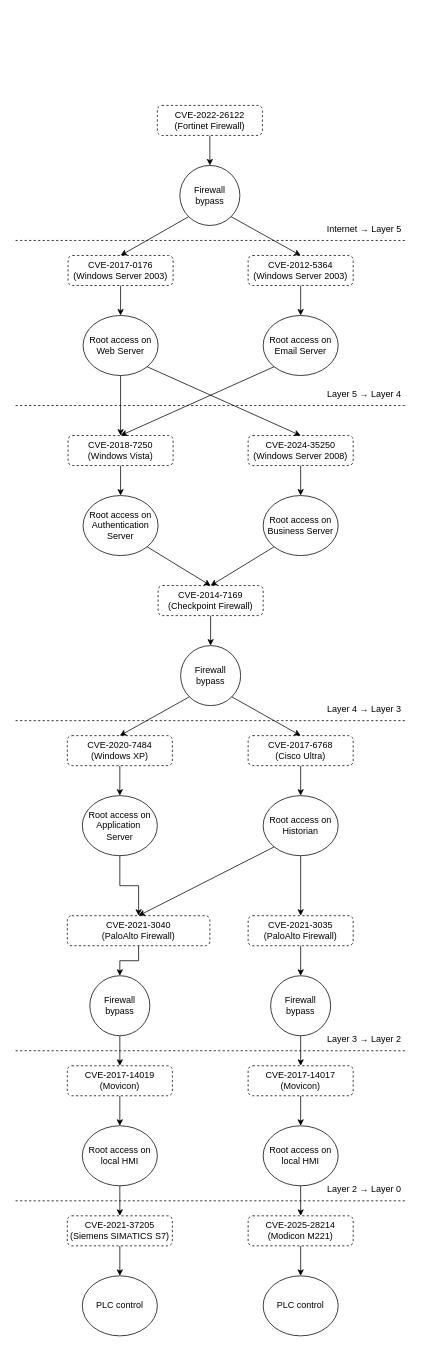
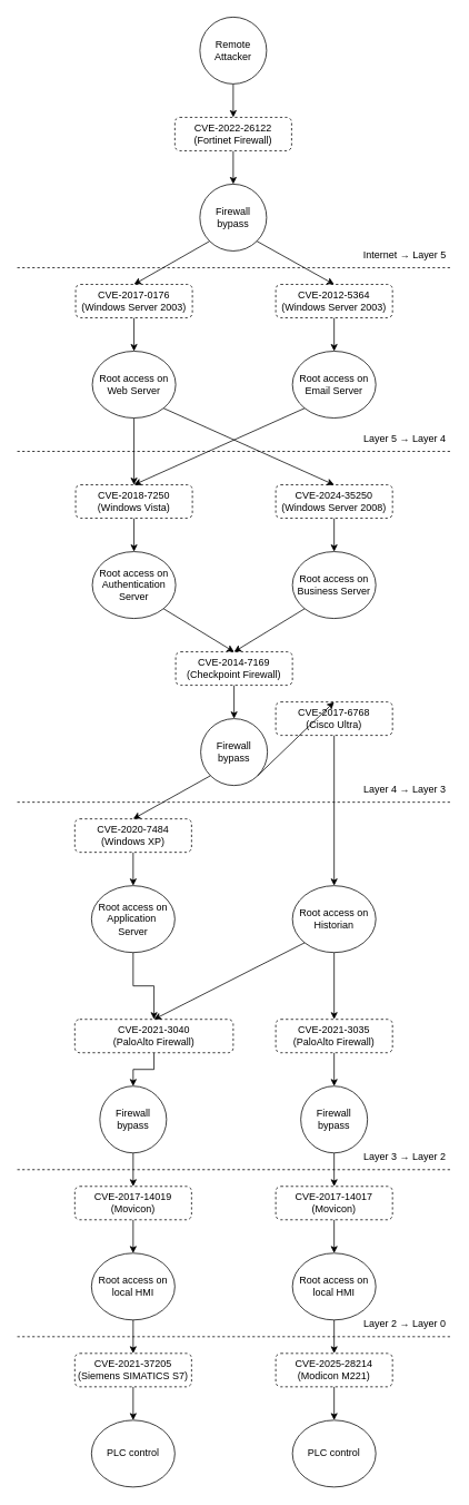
  <mxCell id="0" />
  <mxCell id="1" parent="0" />
+ <mxCell id="2" style="edgeStyle=orthogonalEdgeStyle;rounded=0;orthogonalLoop=1;jettySize=auto;html=1;exitX=0.5;exitY=1;exitDx=0;exitDy=0;entryX=0.5;entryY=0;entryDx=0;entryDy=0;" edge="1" parent="1" source="3" target="5"><mxGeometry relative="1" as="geometry" /></mxCell>
+ <mxCell id="3" value="Remote Attacker" style="ellipse;whiteSpace=wrap;html=1;" vertex="1" parent="1"><mxGeometry x="239" y="20" width="80" height="80" as="geometry" /></mxCell>
  <mxCell id="4" value="" style="edgeStyle=orthogonalEdgeStyle;rounded=0;orthogonalLoop=1;jettySize=auto;html=1;" edge="1" parent="1" source="5" target="22"><mxGeometry relative="1" as="geometry" /></mxCell>
  <mxCell id="5" value="CVE-2022-26122&lt;div&gt;(Fortinet Firewall)&lt;/div&gt;" style="rounded=1;whiteSpace=wrap;html=1;dashed=1;" vertex="1" parent="1"><mxGeometry x="209" y="140" width="140" height="40" as="geometry" /></mxCell>
  <mxCell id="6" value="Firewall bypass" style="ellipse;whiteSpace=wrap;html=1;" vertex="1" parent="1"><mxGeometry x="240" y="860" width="80" height="80" as="geometry" /></mxCell>
  <mxCell id="7" style="edgeStyle=orthogonalEdgeStyle;rounded=0;orthogonalLoop=1;jettySize=auto;html=1;exitX=0.5;exitY=1;exitDx=0;exitDy=0;entryX=0.5;entryY=0;entryDx=0;entryDy=0;" edge="1" parent="1" source="8" target="12"><mxGeometry relative="1" as="geometry" /></mxCell>
  <mxCell id="8" value="CVE-2017-0176&lt;div&gt;(Windows Server 2003)&lt;/div&gt;" style="rounded=1;whiteSpace=wrap;html=1;dashed=1;" vertex="1" parent="1"><mxGeometry x="90" y="340" width="140" height="40" as="geometry" /></mxCell>
  <mxCell id="9" value="" style="edgeStyle=orthogonalEdgeStyle;rounded=0;orthogonalLoop=1;jettySize=auto;html=1;" edge="1" parent="1" source="10" target="13"><mxGeometry relative="1" as="geometry" /></mxCell>
  <mxCell id="10" value="CVE-2012-5364&lt;div&gt;(Windows Server 2003)&lt;/div&gt;" style="rounded=1;whiteSpace=wrap;html=1;dashed=1;" vertex="1" parent="1"><mxGeometry x="330" y="340" width="140" height="40" as="geometry" /></mxCell>
  <mxCell id="11" value="" style="edgeStyle=orthogonalEdgeStyle;rounded=0;orthogonalLoop=1;jettySize=auto;html=1;" edge="1" parent="1" source="12" target="15"><mxGeometry relative="1" as="geometry" /></mxCell>
  <mxCell id="12" value="Root access on Web Server" style="ellipse;whiteSpace=wrap;html=1;" vertex="1" parent="1"><mxGeometry x="110" y="420" width="100" height="80" as="geometry" /></mxCell>
  <mxCell id="13" value="Root access on Email Server" style="ellipse;whiteSpace=wrap;html=1;" vertex="1" parent="1"><mxGeometry x="350" y="420" width="100" height="80" as="geometry" /></mxCell>
  <mxCell id="14" value="" style="edgeStyle=orthogonalEdgeStyle;rounded=0;orthogonalLoop=1;jettySize=auto;html=1;" edge="1" parent="1" source="15" target="18"><mxGeometry relative="1" as="geometry" /></mxCell>
  <mxCell id="15" value="CVE-2018-7250&lt;div&gt;(Windows Vista)&lt;/div&gt;" style="rounded=1;whiteSpace=wrap;html=1;dashed=1;" vertex="1" parent="1"><mxGeometry x="90" y="580" width="140" height="40" as="geometry" /></mxCell>
  <mxCell id="16" value="" style="edgeStyle=orthogonalEdgeStyle;rounded=0;orthogonalLoop=1;jettySize=auto;html=1;" edge="1" parent="1" source="17" target="19"><mxGeometry relative="1" as="geometry" /></mxCell>
  <mxCell id="17" value="CVE-2024-35250&lt;div&gt;(Windows Server 2008)&lt;/div&gt;" style="rounded=1;whiteSpace=wrap;html=1;dashed=1;" vertex="1" parent="1"><mxGeometry x="330" y="580" width="140" height="40" as="geometry" /></mxCell>
  <mxCell id="18" value="Root access on Authentication Server" style="ellipse;whiteSpace=wrap;html=1;" vertex="1" parent="1"><mxGeometry x="110" y="660" width="100" height="80" as="geometry" /></mxCell>
  <mxCell id="19" value="Root access on Business Server" style="ellipse;whiteSpace=wrap;html=1;" vertex="1" parent="1"><mxGeometry x="350" y="660" width="100" height="80" as="geometry" /></mxCell>
  <mxCell id="20" value="" style="edgeStyle=orthogonalEdgeStyle;rounded=0;orthogonalLoop=1;jettySize=auto;html=1;" edge="1" parent="1" source="21" target="6"><mxGeometry relative="1" as="geometry" /></mxCell>
  <mxCell id="21" value="CVE-2014-7169&lt;div&gt;(Checkpoint Firewall)&lt;/div&gt;" style="rounded=1;whiteSpace=wrap;html=1;dashed=1;" vertex="1" parent="1"><mxGeometry x="210" y="780" width="140" height="40" as="geometry" /></mxCell>
  <mxCell id="22" value="Firewall bypass" style="ellipse;whiteSpace=wrap;html=1;" vertex="1" parent="1"><mxGeometry x="239" y="220" width="80" height="80" as="geometry" /></mxCell>
  <mxCell id="23" value="" style="edgeStyle=orthogonalEdgeStyle;rounded=0;orthogonalLoop=1;jettySize=auto;html=1;" edge="1" parent="1" source="24" target="28"><mxGeometry relative="1" as="geometry" /></mxCell>
  <mxCell id="24" value="CVE-2020-7484&lt;div&gt;(Windows XP)&lt;/div&gt;" style="rounded=1;whiteSpace=wrap;html=1;dashed=1;" vertex="1" parent="1"><mxGeometry x="89" y="980" width="140" height="40" as="geometry" /></mxCell>
  <mxCell id="25" value="" style="edgeStyle=orthogonalEdgeStyle;rounded=0;orthogonalLoop=1;jettySize=auto;html=1;" edge="1" parent="1" source="26" target="30"><mxGeometry relative="1" as="geometry" /></mxCell>
- <mxCell id="26" value="CVE-2017-6768&lt;div&gt;(Cisco Ultra)&lt;/div&gt;" style="rounded=1;whiteSpace=wrap;html=1;dashed=1;" vertex="1" parent="1"><mxGeometry x="330" y="980" width="140" height="40" as="geometry" /></mxCell>
+ <mxCell id="26" value="CVE-2017-6768&lt;div&gt;(Cisco Ultra)&lt;/div&gt;" style="rounded=1;whiteSpace=wrap;html=1;dashed=1;" vertex="1" parent="1"><mxGeometry x="330" y="840" width="140" height="40" as="geometry" /></mxCell>
  <mxCell id="27" value="" style="edgeStyle=orthogonalEdgeStyle;rounded=0;orthogonalLoop=1;jettySize=auto;html=1;" edge="1" parent="1" source="28" target="32"><mxGeometry relative="1" as="geometry" /></mxCell>
  <mxCell id="28" value="Root access on Application&amp;nbsp;&lt;div&gt;Server&lt;/div&gt;" style="ellipse;whiteSpace=wrap;html=1;" vertex="1" parent="1"><mxGeometry x="109" y="1060" width="100" height="80" as="geometry" /></mxCell>
  <mxCell id="29" value="" style="edgeStyle=orthogonalEdgeStyle;rounded=0;orthogonalLoop=1;jettySize=auto;html=1;" edge="1" parent="1" source="30" target="34"><mxGeometry relative="1" as="geometry" /></mxCell>
  <mxCell id="30" value="Root access on Historian" style="ellipse;whiteSpace=wrap;html=1;" vertex="1" parent="1"><mxGeometry x="350" y="1060" width="100" height="80" as="geometry" /></mxCell>
  <mxCell id="31" value="" style="edgeStyle=orthogonalEdgeStyle;rounded=0;orthogonalLoop=1;jettySize=auto;html=1;" edge="1" parent="1" source="32" target="36"><mxGeometry relative="1" as="geometry" /></mxCell>
  <mxCell id="32" value="CVE-2021-3040&lt;div&gt;(PaloAlto Firewall)&lt;/div&gt;" style="rounded=1;whiteSpace=wrap;html=1;dashed=1;" vertex="1" parent="1"><mxGeometry x="89" y="1220" width="190" height="40" as="geometry" /></mxCell>
  <mxCell id="33" value="" style="edgeStyle=orthogonalEdgeStyle;rounded=0;orthogonalLoop=1;jettySize=auto;html=1;" edge="1" parent="1" source="34" target="38"><mxGeometry relative="1" as="geometry" /></mxCell>
  <mxCell id="34" value="CVE-2021-3035&lt;div&gt;(PaloAlto Firewall)&lt;/div&gt;" style="rounded=1;whiteSpace=wrap;html=1;dashed=1;" vertex="1" parent="1"><mxGeometry x="330" y="1220" width="140" height="40" as="geometry" /></mxCell>
  <mxCell id="35" value="" style="edgeStyle=orthogonalEdgeStyle;rounded=0;orthogonalLoop=1;jettySize=auto;html=1;" edge="1" parent="1" source="36" target="48"><mxGeometry relative="1" as="geometry" /></mxCell>
  <mxCell id="36" value="Firewall bypass" style="ellipse;whiteSpace=wrap;html=1;" vertex="1" parent="1"><mxGeometry x="119" y="1300" width="80" height="80" as="geometry" /></mxCell>
  <mxCell id="37" value="" style="edgeStyle=orthogonalEdgeStyle;rounded=0;orthogonalLoop=1;jettySize=auto;html=1;" edge="1" parent="1" source="38" target="42"><mxGeometry relative="1" as="geometry" /></mxCell>
  <mxCell id="38" value="Firewall bypass" style="ellipse;whiteSpace=wrap;html=1;" vertex="1" parent="1"><mxGeometry x="360" y="1300" width="80" height="80" as="geometry" /></mxCell>
  <mxCell id="39" value="" style="edgeStyle=orthogonalEdgeStyle;rounded=0;orthogonalLoop=1;jettySize=auto;html=1;" edge="1" parent="1" source="40" target="51"><mxGeometry relative="1" as="geometry" /></mxCell>
  <mxCell id="40" value="CVE-2021-37205&lt;div&gt;(Siemens SIMATICS S7)&lt;/div&gt;" style="rounded=1;whiteSpace=wrap;html=1;dashed=1;" vertex="1" parent="1"><mxGeometry x="89" y="1620" width="140" height="40" as="geometry" /></mxCell>
  <mxCell id="41" value="" style="edgeStyle=orthogonalEdgeStyle;rounded=0;orthogonalLoop=1;jettySize=auto;html=1;" edge="1" parent="1" source="42" target="46"><mxGeometry relative="1" as="geometry" /></mxCell>
  <mxCell id="42" value="CVE-2017-14017&lt;div&gt;(Movicon)&lt;/div&gt;" style="rounded=1;whiteSpace=wrap;html=1;dashed=1;" vertex="1" parent="1"><mxGeometry x="330" y="1420" width="140" height="40" as="geometry" /></mxCell>
  <mxCell id="43" value="" style="edgeStyle=orthogonalEdgeStyle;rounded=0;orthogonalLoop=1;jettySize=auto;html=1;" edge="1" parent="1" source="44" target="40"><mxGeometry relative="1" as="geometry" /></mxCell>
  <mxCell id="44" value="Root access on local HMI" style="ellipse;whiteSpace=wrap;html=1;" vertex="1" parent="1"><mxGeometry x="109" y="1500" width="100" height="80" as="geometry" /></mxCell>
  <mxCell id="45" value="" style="edgeStyle=orthogonalEdgeStyle;rounded=0;orthogonalLoop=1;jettySize=auto;html=1;" edge="1" parent="1" source="46" target="50"><mxGeometry relative="1" as="geometry" /></mxCell>
  <mxCell id="46" value="Root access on local HMI" style="ellipse;whiteSpace=wrap;html=1;" vertex="1" parent="1"><mxGeometry x="350" y="1500" width="100" height="80" as="geometry" /></mxCell>
  <mxCell id="47" value="" style="edgeStyle=orthogonalEdgeStyle;rounded=0;orthogonalLoop=1;jettySize=auto;html=1;" edge="1" parent="1" source="48" target="44"><mxGeometry relative="1" as="geometry" /></mxCell>
  <mxCell id="48" value="CVE-2017-14019&lt;div&gt;(Movicon)&lt;/div&gt;" style="rounded=1;whiteSpace=wrap;html=1;dashed=1;" vertex="1" parent="1"><mxGeometry x="89" y="1420" width="140" height="40" as="geometry" /></mxCell>
  <mxCell id="49" value="" style="edgeStyle=orthogonalEdgeStyle;rounded=0;orthogonalLoop=1;jettySize=auto;html=1;" edge="1" parent="1" source="50" target="52"><mxGeometry relative="1" as="geometry" /></mxCell>
  <mxCell id="50" value="CVE-2025-28214&lt;div&gt;(Modicon M221)&lt;/div&gt;" style="rounded=1;whiteSpace=wrap;html=1;dashed=1;" vertex="1" parent="1"><mxGeometry x="330" y="1620" width="140" height="40" as="geometry" /></mxCell>
  <mxCell id="51" value="PLC control" style="ellipse;whiteSpace=wrap;html=1;" vertex="1" parent="1"><mxGeometry x="109" y="1700" width="100" height="80" as="geometry" /></mxCell>
  <mxCell id="52" value="PLC control" style="ellipse;whiteSpace=wrap;html=1;" vertex="1" parent="1"><mxGeometry x="350" y="1700" width="100" height="80" as="geometry" /></mxCell>
  <mxCell id="53" value="" style="endArrow=classic;html=1;rounded=0;exitX=1;exitY=1;exitDx=0;exitDy=0;entryX=0.5;entryY=0;entryDx=0;entryDy=0;" edge="1" parent="1" source="12" target="17"><mxGeometry width="50" height="50" relative="1" as="geometry"><mxPoint x="160" y="550" as="sourcePoint" /><mxPoint x="210" y="500" as="targetPoint" /></mxGeometry></mxCell>
  <mxCell id="54" value="" style="endArrow=classic;html=1;rounded=0;exitX=0;exitY=1;exitDx=0;exitDy=0;entryX=0.5;entryY=0;entryDx=0;entryDy=0;" edge="1" parent="1" source="13" target="15"><mxGeometry width="50" height="50" relative="1" as="geometry"><mxPoint x="160" y="550" as="sourcePoint" /><mxPoint x="210" y="500" as="targetPoint" /></mxGeometry></mxCell>
  <mxCell id="55" value="" style="endArrow=classic;html=1;rounded=0;exitX=1;exitY=1;exitDx=0;exitDy=0;entryX=0.5;entryY=0;entryDx=0;entryDy=0;" edge="1" parent="1" source="18" target="21"><mxGeometry width="50" height="50" relative="1" as="geometry"><mxPoint x="230" y="830" as="sourcePoint" /><mxPoint x="280" y="780" as="targetPoint" /></mxGeometry></mxCell>
  <mxCell id="56" value="" style="endArrow=classic;html=1;rounded=0;exitX=0;exitY=1;exitDx=0;exitDy=0;entryX=0.5;entryY=0;entryDx=0;entryDy=0;" edge="1" parent="1" source="19" target="21"><mxGeometry width="50" height="50" relative="1" as="geometry"><mxPoint x="230" y="830" as="sourcePoint" /><mxPoint x="280" y="780" as="targetPoint" /></mxGeometry></mxCell>
  <mxCell id="57" value="" style="endArrow=classic;html=1;rounded=0;exitX=0;exitY=1;exitDx=0;exitDy=0;entryX=0.5;entryY=0;entryDx=0;entryDy=0;" edge="1" parent="1" source="6" target="24"><mxGeometry width="50" height="50" relative="1" as="geometry"><mxPoint x="220" y="980" as="sourcePoint" /><mxPoint x="270" y="930" as="targetPoint" /></mxGeometry></mxCell>
  <mxCell id="58" value="" style="endArrow=classic;html=1;rounded=0;exitX=1;exitY=1;exitDx=0;exitDy=0;entryX=0.5;entryY=0;entryDx=0;entryDy=0;" edge="1" parent="1" source="6" target="26"><mxGeometry width="50" height="50" relative="1" as="geometry"><mxPoint x="220" y="980" as="sourcePoint" /><mxPoint x="270" y="930" as="targetPoint" /></mxGeometry></mxCell>
  <mxCell id="59" value="" style="endArrow=classic;html=1;rounded=0;exitX=0;exitY=1;exitDx=0;exitDy=0;entryX=0.5;entryY=0;entryDx=0;entryDy=0;" edge="1" parent="1" source="30" target="32"><mxGeometry width="50" height="50" relative="1" as="geometry"><mxPoint x="220" y="1230" as="sourcePoint" /><mxPoint x="270" y="1180" as="targetPoint" /></mxGeometry></mxCell>
  <mxCell id="60" value="" style="endArrow=classic;html=1;rounded=0;exitX=0;exitY=1;exitDx=0;exitDy=0;entryX=0.5;entryY=0;entryDx=0;entryDy=0;" edge="1" parent="1" source="22" target="8"><mxGeometry width="50" height="50" relative="1" as="geometry"><mxPoint x="220" y="370" as="sourcePoint" /><mxPoint x="270" y="320" as="targetPoint" /></mxGeometry></mxCell>
  <mxCell id="61" value="" style="endArrow=classic;html=1;rounded=0;exitX=1;exitY=1;exitDx=0;exitDy=0;entryX=0.5;entryY=0;entryDx=0;entryDy=0;" edge="1" parent="1" source="22" target="10"><mxGeometry width="50" height="50" relative="1" as="geometry"><mxPoint x="220" y="370" as="sourcePoint" /><mxPoint x="270" y="320" as="targetPoint" /></mxGeometry></mxCell>
  <mxCell id="62" value="" style="endArrow=none;dashed=1;html=1;rounded=0;" edge="1" parent="1"><mxGeometry width="50" height="50" relative="1" as="geometry"><mxPoint x="20" y="540" as="sourcePoint" /><mxPoint x="540" y="540" as="targetPoint" /></mxGeometry></mxCell>
  <mxCell id="63" value="" style="endArrow=none;dashed=1;html=1;rounded=0;" edge="1" parent="1"><mxGeometry width="50" height="50" relative="1" as="geometry"><mxPoint x="20" y="960" as="sourcePoint" /><mxPoint x="540" y="960" as="targetPoint" /></mxGeometry></mxCell>
  <mxCell id="64" value="" style="endArrow=none;dashed=1;html=1;rounded=0;" edge="1" parent="1"><mxGeometry width="50" height="50" relative="1" as="geometry"><mxPoint x="20" y="1400" as="sourcePoint" /><mxPoint x="540" y="1400" as="targetPoint" /></mxGeometry></mxCell>
  <mxCell id="65" value="" style="endArrow=none;dashed=1;html=1;rounded=0;" edge="1" parent="1"><mxGeometry width="50" height="50" relative="1" as="geometry"><mxPoint x="20" y="1600" as="sourcePoint" /><mxPoint x="540" y="1600" as="targetPoint" /></mxGeometry></mxCell>
  <mxCell id="66" value="Layer 5&amp;nbsp;→ Layer 4" style="text;html=1;align=center;verticalAlign=middle;whiteSpace=wrap;rounded=0;" vertex="1" parent="1"><mxGeometry x="430" y="510" width="110" height="30" as="geometry" /></mxCell>
  <mxCell id="67" value="Layer 4 → Layer 3" style="text;html=1;align=center;verticalAlign=middle;whiteSpace=wrap;rounded=0;" vertex="1" parent="1"><mxGeometry x="430" y="930" width="110" height="30" as="geometry" /></mxCell>
  <mxCell id="68" value="" style="endArrow=none;dashed=1;html=1;rounded=0;" edge="1" parent="1"><mxGeometry width="50" height="50" relative="1" as="geometry"><mxPoint x="20" y="320" as="sourcePoint" /><mxPoint x="540" y="320" as="targetPoint" /></mxGeometry></mxCell>
  <mxCell id="69" value="Internet → Layer 5" style="text;html=1;align=center;verticalAlign=middle;whiteSpace=wrap;rounded=0;" vertex="1" parent="1"><mxGeometry x="430" y="290" width="110" height="30" as="geometry" /></mxCell>
  <mxCell id="70" value="Layer 3 → Layer 2" style="text;html=1;align=center;verticalAlign=middle;whiteSpace=wrap;rounded=0;" vertex="1" parent="1"><mxGeometry x="430" y="1370" width="110" height="30" as="geometry" /></mxCell>
  <mxCell id="71" value="Layer 2 → Layer 0" style="text;html=1;align=center;verticalAlign=middle;whiteSpace=wrap;rounded=0;" vertex="1" parent="1"><mxGeometry x="430" y="1570" width="110" height="30" as="geometry" /></mxCell>
